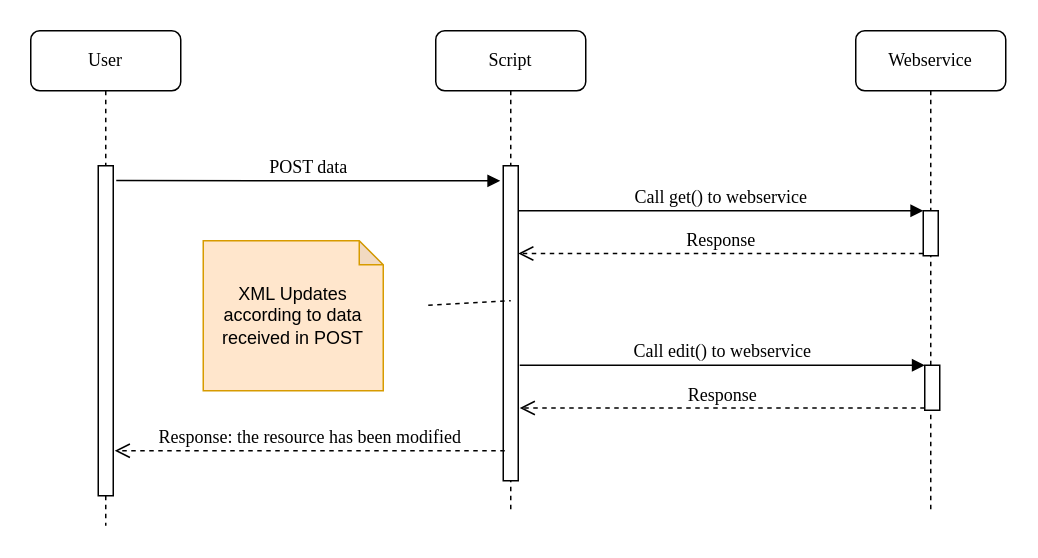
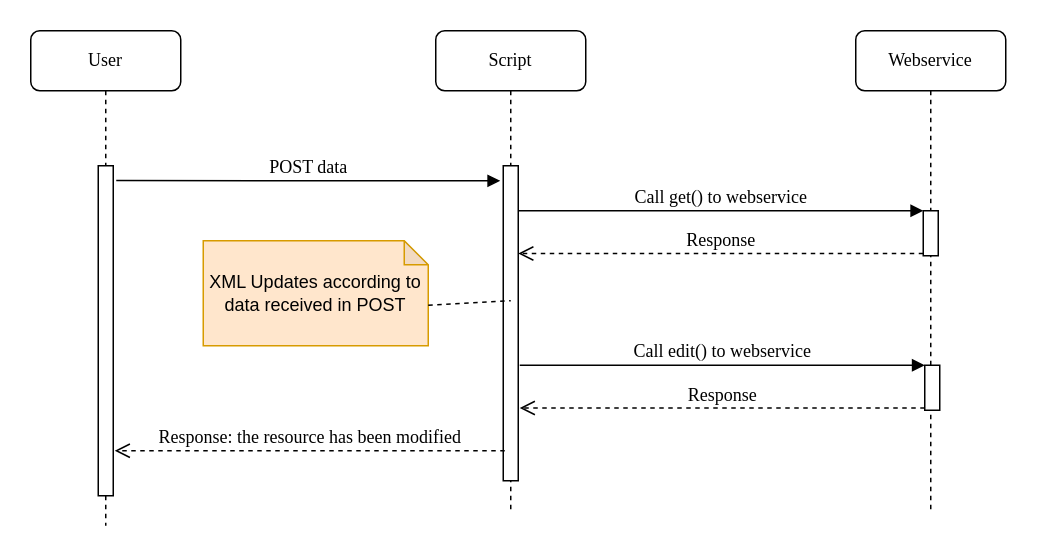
  <mxCell id="0" />
  <mxCell id="1" parent="0" />
  <mxCell id="2" value="Script" style="shape=umlLifeline;perimeter=lifelinePerimeter;whiteSpace=wrap;html=1;container=1;collapsible=0;recursiveResize=0;outlineConnect=0;rounded=1;shadow=0;comic=0;labelBackgroundColor=none;strokeWidth=1;fontFamily=Verdana;fontSize=12;align=center;" parent="1" vertex="1"><mxGeometry x="290" y="20" width="100" height="320" as="geometry" /></mxCell>
  <mxCell id="3" value="" style="html=1;points=[];perimeter=orthogonalPerimeter;rounded=0;shadow=0;comic=0;labelBackgroundColor=none;strokeWidth=1;fontFamily=Verdana;fontSize=12;align=center;" parent="2" vertex="1"><mxGeometry x="45" y="90" width="10" height="210" as="geometry" /></mxCell>
  <mxCell id="4" value="Webservice" style="shape=umlLifeline;perimeter=lifelinePerimeter;whiteSpace=wrap;html=1;container=1;collapsible=0;recursiveResize=0;outlineConnect=0;rounded=1;shadow=0;comic=0;labelBackgroundColor=none;strokeWidth=1;fontFamily=Verdana;fontSize=12;align=center;" parent="1" vertex="1"><mxGeometry x="570" y="20" width="100" height="320" as="geometry" /></mxCell>
  <mxCell id="5" value="User" style="shape=umlLifeline;perimeter=lifelinePerimeter;whiteSpace=wrap;html=1;container=1;collapsible=0;recursiveResize=0;outlineConnect=0;rounded=1;shadow=0;comic=0;labelBackgroundColor=none;strokeWidth=1;fontFamily=Verdana;fontSize=12;align=center;" parent="1" vertex="1"><mxGeometry x="20" y="20" width="100" height="330" as="geometry" /></mxCell>
  <mxCell id="6" value="" style="html=1;points=[];perimeter=orthogonalPerimeter;rounded=0;shadow=0;comic=0;labelBackgroundColor=none;strokeWidth=1;fontFamily=Verdana;fontSize=12;align=center;" parent="5" vertex="1"><mxGeometry x="45" y="90" width="10" height="220" as="geometry" /></mxCell>
  <mxCell id="7" value="POST data" style="html=1;verticalAlign=bottom;endArrow=block;entryX=-0.2;entryY=0.048;labelBackgroundColor=none;fontFamily=Verdana;fontSize=12;exitX=1.2;exitY=0.045;exitDx=0;exitDy=0;exitPerimeter=0;entryDx=0;entryDy=0;entryPerimeter=0;" parent="1" source="6" target="3" edge="1"><mxGeometry relative="1" as="geometry"><mxPoint x="430" y="100" as="sourcePoint" /></mxGeometry></mxCell>
  <mxCell id="8" value="" style="html=1;points=[];perimeter=orthogonalPerimeter;rounded=0;shadow=0;comic=0;labelBackgroundColor=none;strokeColor=#000000;strokeWidth=1;fillColor=#FFFFFF;fontFamily=Verdana;fontSize=12;fontColor=#000000;align=center;" parent="1" vertex="1"><mxGeometry x="615" y="140" width="10" height="30" as="geometry" /></mxCell>
  <mxCell id="9" value="Call get() to webservice" style="html=1;verticalAlign=bottom;endArrow=block;entryX=0;entryY=0;labelBackgroundColor=none;fontFamily=Verdana;fontSize=12;" parent="1" source="3" target="8" edge="1"><mxGeometry relative="1" as="geometry"><mxPoint x="850" y="20" as="sourcePoint" /></mxGeometry></mxCell>
  <mxCell id="10" value="Response" style="html=1;verticalAlign=bottom;endArrow=open;dashed=1;endSize=8;exitX=0;exitY=0.95;labelBackgroundColor=none;fontFamily=Verdana;fontSize=12;" parent="1" source="8" target="3" edge="1"><mxGeometry relative="1" as="geometry"><mxPoint x="850" y="96" as="targetPoint" /></mxGeometry></mxCell>
- <mxCell id="11" value="XML Updates according to data received in POST" style="shape=note;whiteSpace=wrap;html=1;backgroundOutline=1;darkOpacity=0.05;size=16;fillColor=#ffe6cc;strokeColor=#d79b00;" vertex="1" parent="1"><mxGeometry x="135" y="160" width="120" height="100" as="geometry" /></mxCell>
+ <mxCell id="11" value="XML Updates according to data received in POST" style="shape=note;whiteSpace=wrap;html=1;backgroundOutline=1;darkOpacity=0.05;size=16;fillColor=#ffe6cc;strokeColor=#d79b00;" vertex="1" parent="1"><mxGeometry x="135" y="160" width="150" height="70" as="geometry" /></mxCell>
  <mxCell id="12" value="" style="endArrow=none;dashed=1;html=1;exitX=0;exitY=0;exitDx=150;exitDy=43;exitPerimeter=0;" edge="1" parent="1" source="11"><mxGeometry width="50" height="50" relative="1" as="geometry"><mxPoint x="290" y="240" as="sourcePoint" /><mxPoint x="340" y="200" as="targetPoint" /></mxGeometry></mxCell>
  <mxCell id="13" value="" style="html=1;points=[];perimeter=orthogonalPerimeter;rounded=0;shadow=0;comic=0;labelBackgroundColor=none;strokeColor=#000000;strokeWidth=1;fillColor=#FFFFFF;fontFamily=Verdana;fontSize=12;fontColor=#000000;align=center;" vertex="1" parent="1"><mxGeometry x="616" y="243" width="10" height="30" as="geometry" /></mxCell>
  <mxCell id="14" value="Call edit() to webservice" style="html=1;verticalAlign=bottom;endArrow=block;entryX=0;entryY=0;labelBackgroundColor=none;fontFamily=Verdana;fontSize=12;" edge="1" parent="1" target="13"><mxGeometry relative="1" as="geometry"><mxPoint x="346" y="243" as="sourcePoint" /></mxGeometry></mxCell>
  <mxCell id="15" value="Response" style="html=1;verticalAlign=bottom;endArrow=open;dashed=1;endSize=8;exitX=0;exitY=0.95;labelBackgroundColor=none;fontFamily=Verdana;fontSize=12;" edge="1" parent="1" source="13"><mxGeometry relative="1" as="geometry"><mxPoint x="346" y="271.5" as="targetPoint" /></mxGeometry></mxCell>
  <mxCell id="16" value="Response: the resource has been modified" style="html=1;verticalAlign=bottom;endArrow=open;dashed=1;endSize=8;exitX=0;exitY=0.95;labelBackgroundColor=none;fontFamily=Verdana;fontSize=12;" edge="1" parent="1"><mxGeometry relative="1" as="geometry"><mxPoint x="76" y="300" as="targetPoint" /><mxPoint x="336" y="300" as="sourcePoint" /></mxGeometry></mxCell>
